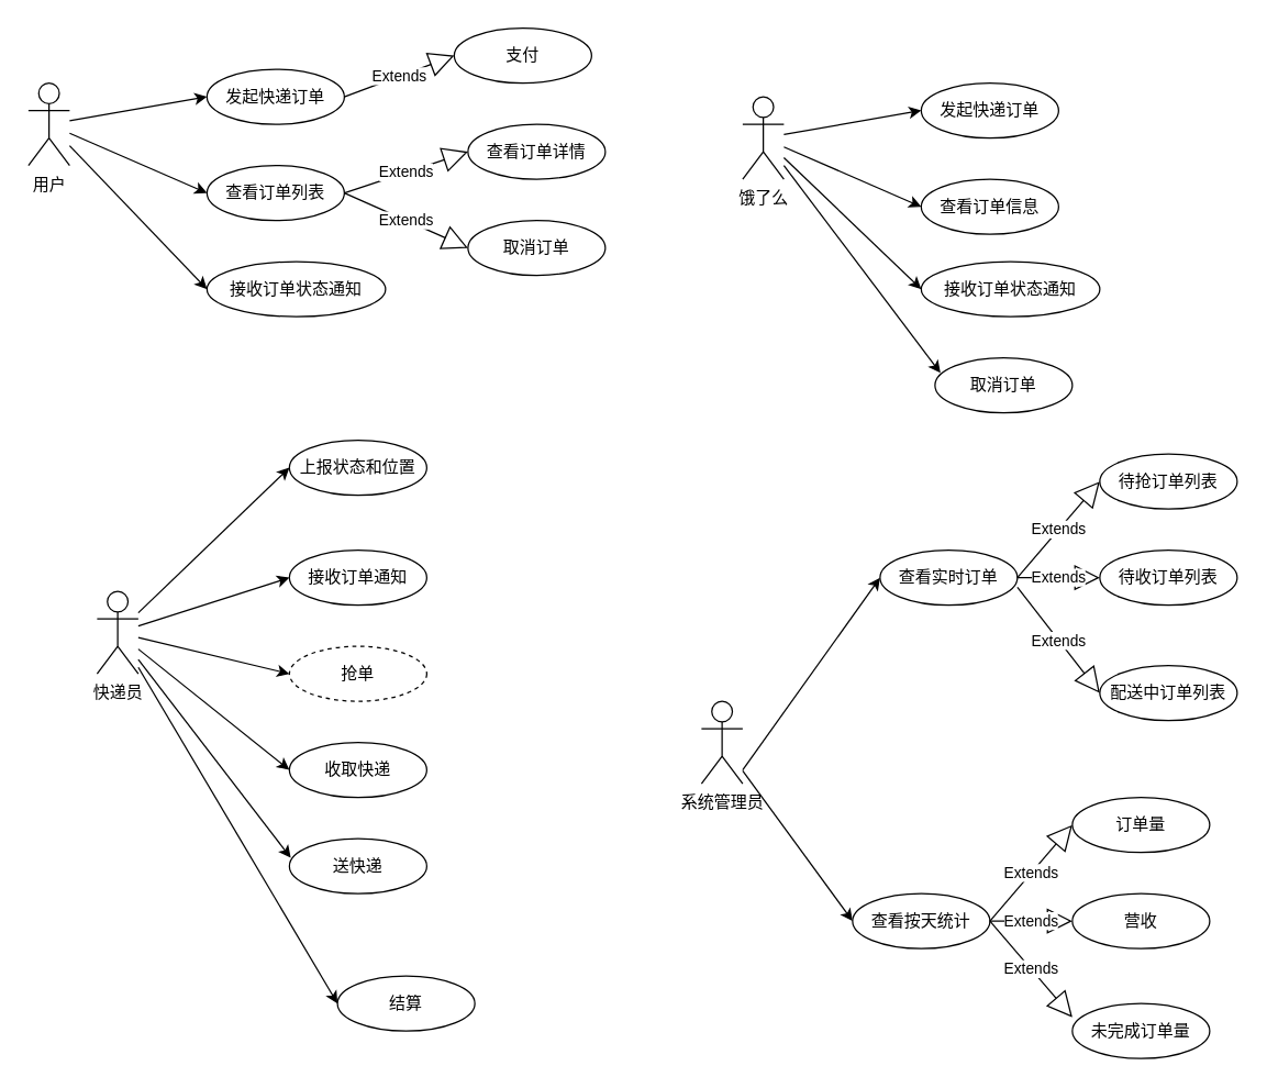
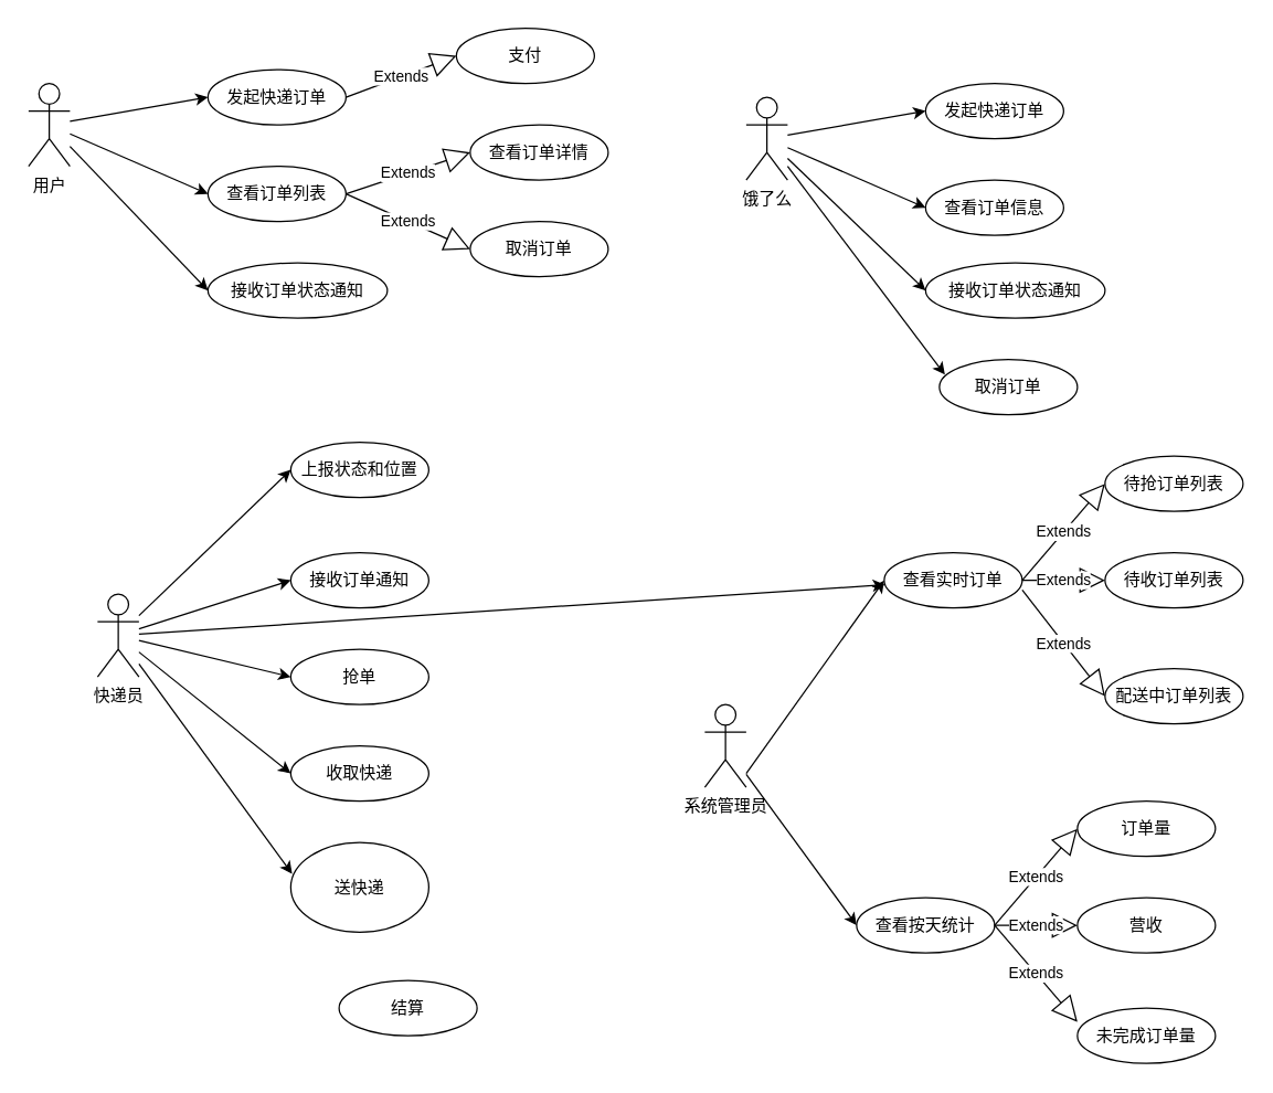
  <mxCell id="0" />
  <mxCell id="1" parent="0" />
  <mxCell id="2" value="用户" style="shape=umlActor;verticalLabelPosition=bottom;labelBackgroundColor=#ffffff;verticalAlign=top;html=1;" parent="1" vertex="1"><mxGeometry x="20" y="60" width="30" height="60" as="geometry" /></mxCell>
  <mxCell id="3" value="发起快递订单" style="ellipse;whiteSpace=wrap;html=1;" parent="1" vertex="1"><mxGeometry x="150" y="50" width="100" height="40" as="geometry" /></mxCell>
  <mxCell id="4" value="查看订单列表" style="ellipse;whiteSpace=wrap;html=1;" parent="1" vertex="1"><mxGeometry x="150" y="120" width="100" height="40" as="geometry" /></mxCell>
  <mxCell id="5" value="Extends" style="endArrow=block;endSize=16;endFill=0;html=1;exitX=1;exitY=0.5;exitDx=0;exitDy=0;entryX=0;entryY=0.5;entryDx=0;entryDy=0;" parent="1" source="4" target="6" edge="1"><mxGeometry width="160" relative="1" as="geometry"><mxPoint x="180" y="180" as="sourcePoint" /><mxPoint x="330" y="120" as="targetPoint" /></mxGeometry></mxCell>
  <mxCell id="6" value="取消订单" style="ellipse;whiteSpace=wrap;html=1;" parent="1" vertex="1"><mxGeometry x="340" y="160" width="100" height="40" as="geometry" /></mxCell>
  <mxCell id="7" value="查看订单详情" style="ellipse;whiteSpace=wrap;html=1;" parent="1" vertex="1"><mxGeometry x="340" y="90" width="100" height="40" as="geometry" /></mxCell>
  <mxCell id="8" value="Extends" style="endArrow=block;endSize=16;endFill=0;html=1;entryX=0;entryY=0.5;entryDx=0;entryDy=0;" parent="1" target="7" edge="1"><mxGeometry width="160" relative="1" as="geometry"><mxPoint x="250" y="140" as="sourcePoint" /><mxPoint x="330" y="109.5" as="targetPoint" /></mxGeometry></mxCell>
  <mxCell id="9" value="" style="endArrow=classic;html=1;entryX=0;entryY=0.5;entryDx=0;entryDy=0;" parent="1" source="2" target="3" edge="1"><mxGeometry width="50" height="50" relative="1" as="geometry"><mxPoint x="240" y="210" as="sourcePoint" /><mxPoint x="290" y="160" as="targetPoint" /></mxGeometry></mxCell>
  <mxCell id="10" value="" style="endArrow=classic;html=1;entryX=0;entryY=0.5;entryDx=0;entryDy=0;" parent="1" source="2" target="4" edge="1"><mxGeometry width="50" height="50" relative="1" as="geometry"><mxPoint x="240" y="210" as="sourcePoint" /><mxPoint x="290" y="160" as="targetPoint" /></mxGeometry></mxCell>
  <mxCell id="11" value="快递员" style="shape=umlActor;verticalLabelPosition=bottom;labelBackgroundColor=#ffffff;verticalAlign=top;html=1;" parent="1" vertex="1"><mxGeometry x="70" y="430" width="30" height="60" as="geometry" /></mxCell>
  <mxCell id="12" value="接收订单状态通知" style="ellipse;whiteSpace=wrap;html=1;" parent="1" vertex="1"><mxGeometry x="150" y="190" width="130" height="40" as="geometry" /></mxCell>
  <mxCell id="13" value="" style="endArrow=classic;html=1;entryX=0;entryY=0.5;entryDx=0;entryDy=0;" parent="1" source="2" target="12" edge="1"><mxGeometry width="50" height="50" relative="1" as="geometry"><mxPoint x="50" y="100" as="sourcePoint" /><mxPoint x="160" y="150" as="targetPoint" /></mxGeometry></mxCell>
  <mxCell id="14" value="上报状态和位置" style="ellipse;whiteSpace=wrap;html=1;" parent="1" vertex="1"><mxGeometry x="210" y="320" width="100" height="40" as="geometry" /></mxCell>
  <mxCell id="15" value="接收订单通知" style="ellipse;whiteSpace=wrap;html=1;" parent="1" vertex="1"><mxGeometry x="210" y="400" width="100" height="40" as="geometry" /></mxCell>
- <mxCell id="16" value="抢单" style="ellipse;whiteSpace=wrap;html=1;dashed=1;" parent="1" vertex="1"><mxGeometry x="210" y="470" width="100" height="40" as="geometry" /></mxCell>
+ <mxCell id="16" value="抢单" style="ellipse;whiteSpace=wrap;html=1;" parent="1" vertex="1"><mxGeometry x="210" y="470" width="100" height="40" as="geometry" /></mxCell>
  <mxCell id="17" value="收取快递" style="ellipse;whiteSpace=wrap;html=1;" parent="1" vertex="1"><mxGeometry x="210" y="540" width="100" height="40" as="geometry" /></mxCell>
- <mxCell id="18" value="送快递" style="ellipse;whiteSpace=wrap;html=1;" parent="1" vertex="1"><mxGeometry x="210" y="610" width="100" height="40" as="geometry" /></mxCell>
+ <mxCell id="18" value="送快递" style="ellipse;whiteSpace=wrap;html=1;" parent="1" vertex="1"><mxGeometry x="210" y="610" width="100" height="65" as="geometry" /></mxCell>
  <mxCell id="19" value="" style="endArrow=classic;html=1;entryX=0;entryY=0.5;entryDx=0;entryDy=0;" parent="1" source="11" target="14" edge="1"><mxGeometry width="50" height="50" relative="1" as="geometry"><mxPoint x="340" y="430" as="sourcePoint" /><mxPoint x="390" y="380" as="targetPoint" /></mxGeometry></mxCell>
  <mxCell id="20" value="" style="endArrow=classic;html=1;entryX=0;entryY=0.5;entryDx=0;entryDy=0;" parent="1" source="11" target="15" edge="1"><mxGeometry width="50" height="50" relative="1" as="geometry"><mxPoint x="160" y="380" as="sourcePoint" /><mxPoint x="390" y="380" as="targetPoint" /></mxGeometry></mxCell>
  <mxCell id="21" value="" style="endArrow=classic;html=1;entryX=0;entryY=0.5;entryDx=0;entryDy=0;" parent="1" source="11" target="16" edge="1"><mxGeometry width="50" height="50" relative="1" as="geometry"><mxPoint x="340" y="430" as="sourcePoint" /><mxPoint x="390" y="380" as="targetPoint" /></mxGeometry></mxCell>
  <mxCell id="22" value="" style="endArrow=classic;html=1;entryX=0;entryY=0.5;entryDx=0;entryDy=0;" parent="1" source="11" target="17" edge="1"><mxGeometry width="50" height="50" relative="1" as="geometry"><mxPoint x="340" y="430" as="sourcePoint" /><mxPoint x="390" y="380" as="targetPoint" /></mxGeometry></mxCell>
  <mxCell id="23" value="" style="endArrow=classic;html=1;entryX=0.01;entryY=0.35;entryDx=0;entryDy=0;entryPerimeter=0;" parent="1" source="11" target="18" edge="1"><mxGeometry width="50" height="50" relative="1" as="geometry"><mxPoint x="340" y="430" as="sourcePoint" /><mxPoint x="390" y="380" as="targetPoint" /></mxGeometry></mxCell>
  <mxCell id="24" value="支付" style="ellipse;whiteSpace=wrap;html=1;" parent="1" vertex="1"><mxGeometry x="330" y="20" width="100" height="40" as="geometry" /></mxCell>
  <mxCell id="25" value="Extends" style="endArrow=block;endSize=16;endFill=0;html=1;exitX=1;exitY=0.5;exitDx=0;exitDy=0;entryX=0;entryY=0.5;entryDx=0;entryDy=0;" parent="1" source="3" target="24" edge="1"><mxGeometry width="160" relative="1" as="geometry"><mxPoint x="180" y="320" as="sourcePoint" /><mxPoint x="340" y="320" as="targetPoint" /></mxGeometry></mxCell>
  <mxCell id="26" value="结算" style="ellipse;whiteSpace=wrap;html=1;" parent="1" vertex="1"><mxGeometry x="245" y="710" width="100" height="40" as="geometry" /></mxCell>
- <mxCell id="27" value="" style="endArrow=classic;html=1;entryX=0;entryY=0.5;entryDx=0;entryDy=0;" parent="1" source="11" target="26" edge="1"><mxGeometry width="50" height="50" relative="1" as="geometry"><mxPoint x="110" y="670" as="sourcePoint" /><mxPoint x="370" y="460" as="targetPoint" /></mxGeometry></mxCell>
+ <mxCell id="27" value="" style="endArrow=classic;html=1;" parent="1" source="11" target="29" edge="1"><mxGeometry width="50" height="50" relative="1" as="geometry"><mxPoint x="110" y="670" as="sourcePoint" /><mxPoint x="370" y="460" as="targetPoint" /></mxGeometry></mxCell>
  <mxCell id="28" value="系统管理员" style="shape=umlActor;verticalLabelPosition=bottom;labelBackgroundColor=#ffffff;verticalAlign=top;html=1;" parent="1" vertex="1"><mxGeometry x="510" y="510" width="30" height="60" as="geometry" /></mxCell>
  <mxCell id="29" value="查看实时订单" style="ellipse;whiteSpace=wrap;html=1;" parent="1" vertex="1"><mxGeometry x="640" y="400" width="100" height="40" as="geometry" /></mxCell>
  <mxCell id="30" value="待抢订单列表" style="ellipse;whiteSpace=wrap;html=1;" parent="1" vertex="1"><mxGeometry x="800" y="330" width="100" height="40" as="geometry" /></mxCell>
  <mxCell id="31" value="待收订单列表" style="ellipse;whiteSpace=wrap;html=1;" parent="1" vertex="1"><mxGeometry x="800" y="400" width="100" height="40" as="geometry" /></mxCell>
  <mxCell id="32" value="配送中订单列表" style="ellipse;whiteSpace=wrap;html=1;" parent="1" vertex="1"><mxGeometry x="800" y="484" width="100" height="40" as="geometry" /></mxCell>
  <mxCell id="33" value="Extends" style="endArrow=block;endSize=16;endFill=0;html=1;exitX=1;exitY=0.5;exitDx=0;exitDy=0;entryX=0;entryY=0.5;entryDx=0;entryDy=0;" parent="1" source="29" target="30" edge="1"><mxGeometry width="160" relative="1" as="geometry"><mxPoint x="510" y="410" as="sourcePoint" /><mxPoint x="670" y="410" as="targetPoint" /></mxGeometry></mxCell>
  <mxCell id="34" value="Extends" style="endArrow=block;endSize=16;endFill=0;html=1;entryX=0;entryY=0.5;entryDx=0;entryDy=0;" parent="1" target="31" edge="1"><mxGeometry width="160" relative="1" as="geometry"><mxPoint x="740" y="420" as="sourcePoint" /><mxPoint x="670" y="410" as="targetPoint" /></mxGeometry></mxCell>
  <mxCell id="35" value="Extends" style="endArrow=block;endSize=16;endFill=0;html=1;entryX=0;entryY=0.5;entryDx=0;entryDy=0;exitX=1;exitY=0.675;exitDx=0;exitDy=0;exitPerimeter=0;" parent="1" source="29" target="32" edge="1"><mxGeometry width="160" relative="1" as="geometry"><mxPoint x="510" y="410" as="sourcePoint" /><mxPoint x="670" y="410" as="targetPoint" /></mxGeometry></mxCell>
  <mxCell id="36" value="查看按天统计" style="ellipse;whiteSpace=wrap;html=1;" parent="1" vertex="1"><mxGeometry x="620" y="650" width="100" height="40" as="geometry" /></mxCell>
  <mxCell id="37" value="订单量" style="ellipse;whiteSpace=wrap;html=1;" parent="1" vertex="1"><mxGeometry x="780" y="580" width="100" height="40" as="geometry" /></mxCell>
  <mxCell id="38" value="营收" style="ellipse;whiteSpace=wrap;html=1;" parent="1" vertex="1"><mxGeometry x="780" y="650" width="100" height="40" as="geometry" /></mxCell>
  <mxCell id="39" value="未完成订单量" style="ellipse;whiteSpace=wrap;html=1;" parent="1" vertex="1"><mxGeometry x="780" y="730" width="100" height="40" as="geometry" /></mxCell>
  <mxCell id="40" value="Extends" style="endArrow=block;endSize=16;endFill=0;html=1;entryX=0;entryY=0.5;entryDx=0;entryDy=0;exitX=1;exitY=0.5;exitDx=0;exitDy=0;" parent="1" source="36" target="37" edge="1"><mxGeometry width="160" relative="1" as="geometry"><mxPoint x="510" y="550" as="sourcePoint" /><mxPoint x="670" y="550" as="targetPoint" /></mxGeometry></mxCell>
  <mxCell id="41" value="Extends" style="endArrow=block;endSize=16;endFill=0;html=1;entryX=0;entryY=0.5;entryDx=0;entryDy=0;" parent="1" target="38" edge="1"><mxGeometry width="160" relative="1" as="geometry"><mxPoint x="720" y="670" as="sourcePoint" /><mxPoint x="670" y="550" as="targetPoint" /></mxGeometry></mxCell>
  <mxCell id="42" value="Extends" style="endArrow=block;endSize=16;endFill=0;html=1;entryX=0;entryY=0.25;entryDx=0;entryDy=0;entryPerimeter=0;" parent="1" target="39" edge="1"><mxGeometry width="160" relative="1" as="geometry"><mxPoint x="720" y="670" as="sourcePoint" /><mxPoint x="670" y="550" as="targetPoint" /></mxGeometry></mxCell>
  <mxCell id="43" value="" style="endArrow=classic;html=1;entryX=0;entryY=0.5;entryDx=0;entryDy=0;" parent="1" source="28" target="36" edge="1"><mxGeometry width="50" height="50" relative="1" as="geometry"><mxPoint x="560" y="570" as="sourcePoint" /><mxPoint x="610" y="660" as="targetPoint" /></mxGeometry></mxCell>
  <mxCell id="44" value="" style="endArrow=classic;html=1;entryX=0;entryY=0.5;entryDx=0;entryDy=0;" parent="1" target="29" edge="1"><mxGeometry width="50" height="50" relative="1" as="geometry"><mxPoint x="540" y="560" as="sourcePoint" /><mxPoint x="610" y="520" as="targetPoint" /></mxGeometry></mxCell>
  <mxCell id="45" value="饿了么" style="shape=umlActor;verticalLabelPosition=bottom;labelBackgroundColor=#ffffff;verticalAlign=top;html=1;" vertex="1" parent="1"><mxGeometry x="540" y="70" width="30" height="60" as="geometry" /></mxCell>
  <mxCell id="46" value="发起快递订单" style="ellipse;whiteSpace=wrap;html=1;" vertex="1" parent="1"><mxGeometry x="670" y="60" width="100" height="40" as="geometry" /></mxCell>
  <mxCell id="47" value="查看订单信息" style="ellipse;whiteSpace=wrap;html=1;" vertex="1" parent="1"><mxGeometry x="670" y="130" width="100" height="40" as="geometry" /></mxCell>
  <mxCell id="48" value="取消订单" style="ellipse;whiteSpace=wrap;html=1;" vertex="1" parent="1"><mxGeometry x="680" y="260" width="100" height="40" as="geometry" /></mxCell>
  <mxCell id="49" value="" style="endArrow=classic;html=1;entryX=0;entryY=0.5;entryDx=0;entryDy=0;" edge="1" parent="1" source="45" target="46"><mxGeometry width="50" height="50" relative="1" as="geometry"><mxPoint x="760" y="220" as="sourcePoint" /><mxPoint x="810" y="170" as="targetPoint" /></mxGeometry></mxCell>
  <mxCell id="50" value="" style="endArrow=classic;html=1;entryX=0;entryY=0.5;entryDx=0;entryDy=0;" edge="1" parent="1" source="45" target="47"><mxGeometry width="50" height="50" relative="1" as="geometry"><mxPoint x="760" y="220" as="sourcePoint" /><mxPoint x="810" y="170" as="targetPoint" /></mxGeometry></mxCell>
  <mxCell id="51" value="接收订单状态通知" style="ellipse;whiteSpace=wrap;html=1;" vertex="1" parent="1"><mxGeometry x="670" y="190" width="130" height="40" as="geometry" /></mxCell>
  <mxCell id="52" value="" style="endArrow=classic;html=1;entryX=0;entryY=0.5;entryDx=0;entryDy=0;" edge="1" parent="1" source="45" target="51"><mxGeometry width="50" height="50" relative="1" as="geometry"><mxPoint x="570" y="110" as="sourcePoint" /><mxPoint x="680" y="160" as="targetPoint" /></mxGeometry></mxCell>
  <mxCell id="53" value="" style="endArrow=classic;html=1;entryX=0.04;entryY=0.275;entryDx=0;entryDy=0;entryPerimeter=0;" edge="1" parent="1" target="48"><mxGeometry width="50" height="50" relative="1" as="geometry"><mxPoint x="570" y="120" as="sourcePoint" /><mxPoint x="680" y="230" as="targetPoint" /></mxGeometry></mxCell>
